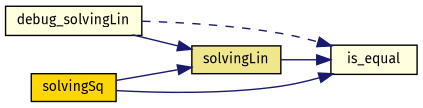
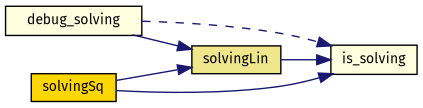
  digraph {
    fontname="Fira Sans"
    rankdir=LR
    node [color=black fillcolor=lightyellow fontname="Fira Sans" fontsize=10 shape=record style=filled]
    edge [color=midnightblue fontname="Fira Sans" fontsize=10 labelfontname=Helvetica labelfontsize=10 style=solid]
-   n1 [fontcolor=black height=0.2 label=debug_solvingLin width=0.4]
-   n2 [height=0.2 label=is_equal width=0.4]
+   n1 [fontcolor=black height=0.2 label=debug_solving width=0.4]
+   n2 [height=0.2 label=is_solving width=0.4]
    n3 [fillcolor=khaki height=0.2 label=solvingLin width=0.4]
    n4 [fillcolor=gold height=0.2 label=solvingSq width=0.4]
    n1 -> n2 [style=dashed]
    n1 -> n3
    n3 -> n2
    n4 -> n2
    n4 -> n3
  }
